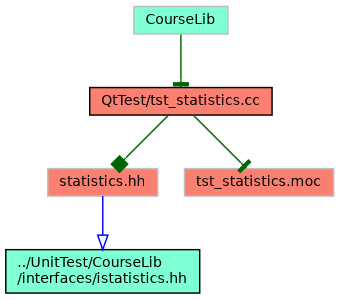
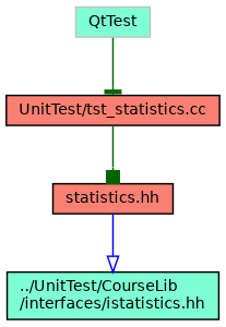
  digraph {
    node [color=black fillcolor=salmon fontname=Helvetica fontsize=10 shape=record style=filled]
    edge [arrowhead=tee color=darkgreen fontname=Helvetica fontsize=10 labelfontname=Helvetica labelfontsize=10 style=solid]
-   n1 [fontcolor=black height=0.2 label="QtTest/tst_statistics.cc" width=0.4]
-   n2 [color=grey75 height=0.2 label="statistics.hh" width=0.4]
-   n3 [color=grey75 height=0.2 label="tst_statistics.moc" width=0.4]
-   n4 [color=grey75 fillcolor=aquamarine height=0.2 label=CourseLib width=0.4]
+   n1 [fontcolor=black height=0.2 label="UnitTest/tst_statistics.cc" width=0.4]
+   n2 [height=0.2 label="statistics.hh" width=0.4]
+   n4 [color=grey75 fillcolor=aquamarine height=0.2 label=QtTest width=0.4]
    n5 [fillcolor=aquamarine height=0.2 label="../UnitTest/CourseLib\l/interfaces/istatistics.hh" width=0.4]
    n1 -> n2 [arrowhead=box]
-   n1 -> n3
    n2 -> n5 [arrowhead=onormal color=blue]
    n4 -> n1
  }
